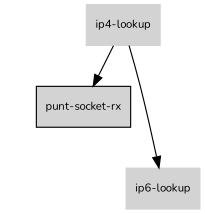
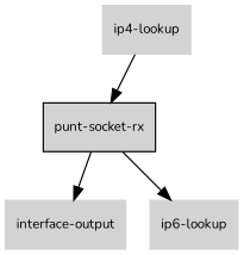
  digraph {
    fontname=Nunito
    rankdir=TB
    node [color=lightgray fillcolor=lightgray fontcolor=black fontname=Nunito fontsize=10 shape=box style=filled]
    edge [fontname=Nunito fontsize=8]
    "punt-socket-rx" [color=black]
+   "interface-output"
    "ip6-lookup"
    "ip4-lookup"
-   "ip4-lookup" -> "ip6-lookup"
+   "punt-socket-rx" -> "interface-output"
+   "punt-socket-rx" -> "ip6-lookup"
    "ip4-lookup" -> "punt-socket-rx"
  }
